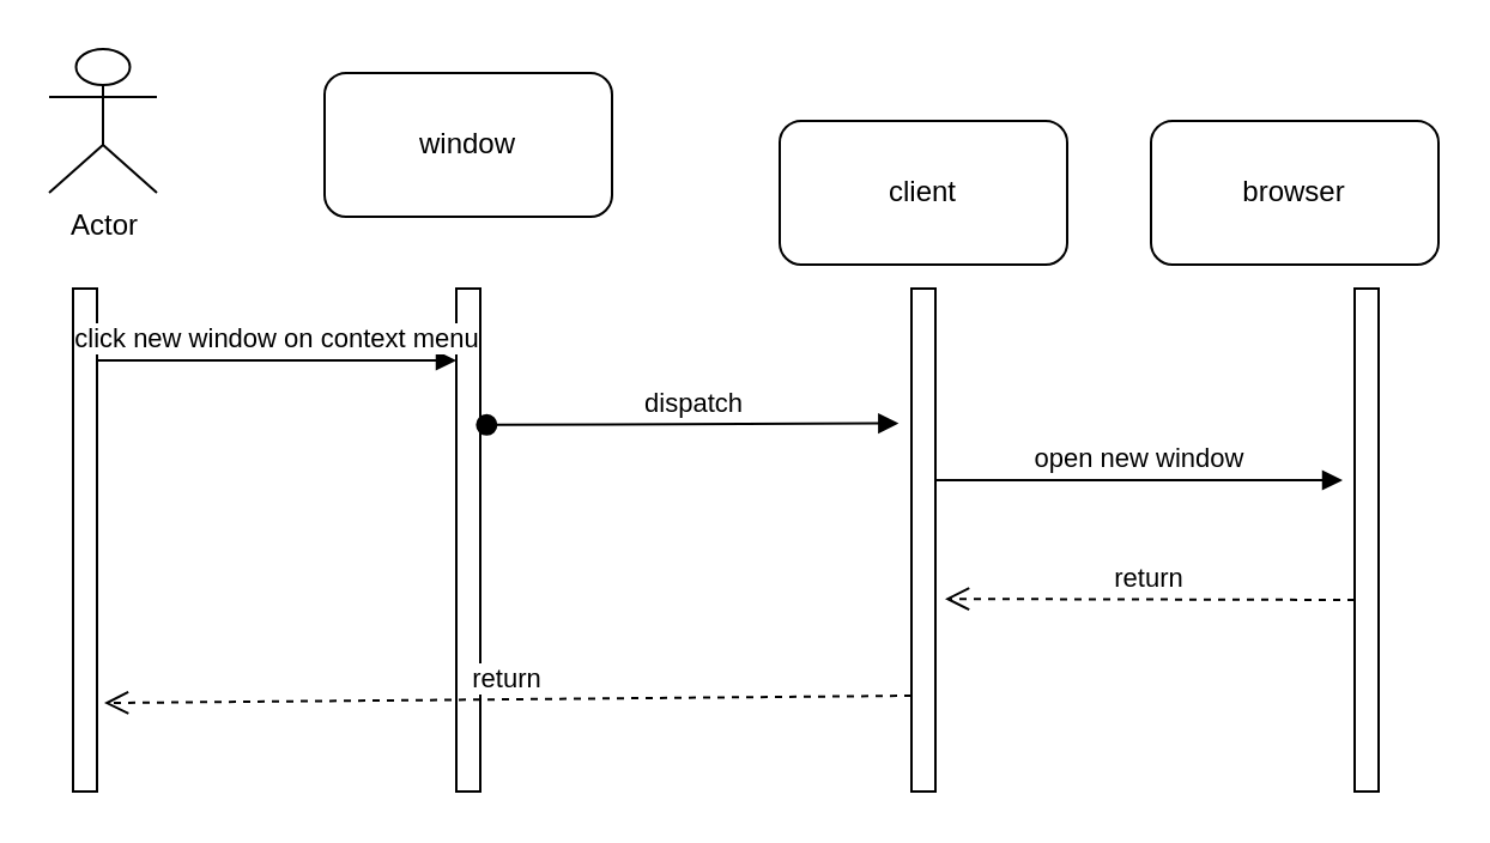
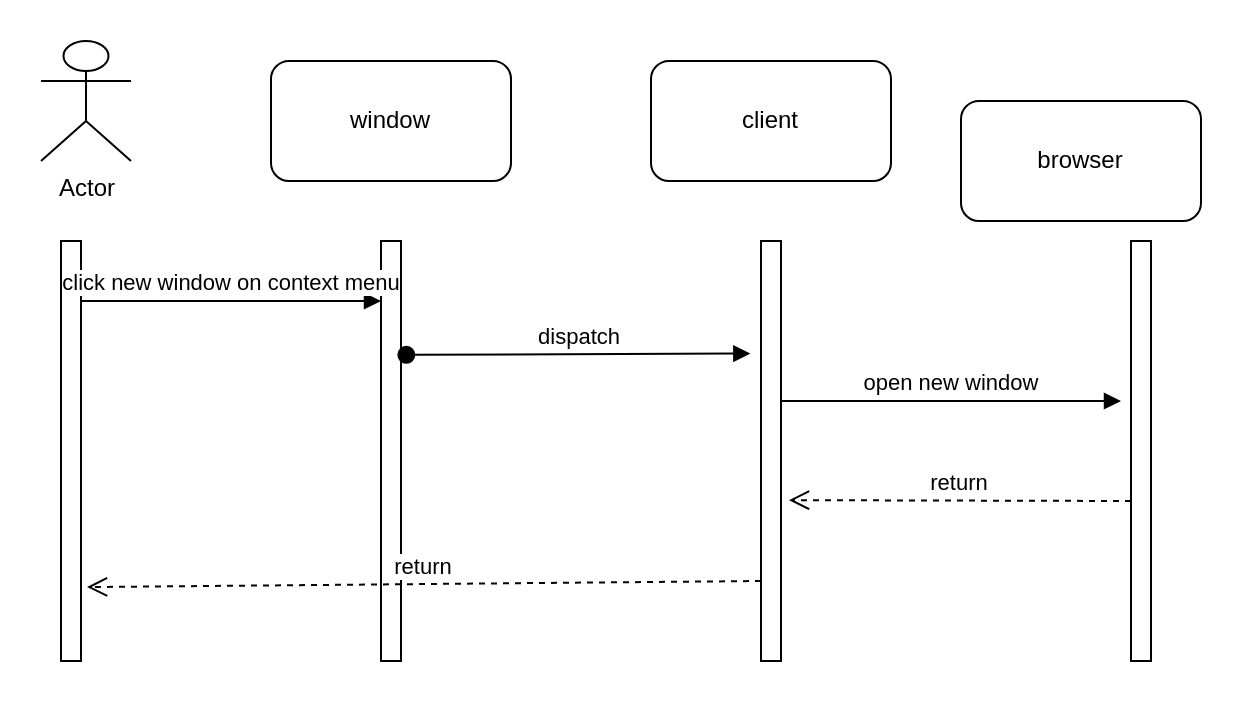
  <mxCell id="0" />
  <mxCell id="1" parent="0" />
  <mxCell id="2" value="Actor" style="shape=umlActor;verticalLabelPosition=bottom;verticalAlign=top;html=1;outlineConnect=0;" vertex="1" parent="1"><mxGeometry x="20" y="20" width="45" height="60" as="geometry" /></mxCell>
  <mxCell id="3" value="" style="html=1;points=[];perimeter=orthogonalPerimeter;" vertex="1" parent="1"><mxGeometry x="30" y="120" width="10" height="210" as="geometry" /></mxCell>
  <mxCell id="4" value="" style="html=1;points=[];perimeter=orthogonalPerimeter;" vertex="1" parent="1"><mxGeometry x="190" y="120" width="10" height="210" as="geometry" /></mxCell>
  <mxCell id="5" value="window" style="rounded=1;whiteSpace=wrap;html=1;" vertex="1" parent="1"><mxGeometry x="135" y="30" width="120" height="60" as="geometry" /></mxCell>
  <mxCell id="6" value="" style="html=1;points=[];perimeter=orthogonalPerimeter;" vertex="1" parent="1"><mxGeometry x="380" y="120" width="10" height="210" as="geometry" /></mxCell>
- <mxCell id="7" value="client" style="rounded=1;whiteSpace=wrap;html=1;" vertex="1" parent="1"><mxGeometry x="325" y="50" width="120" height="60" as="geometry" /></mxCell>
+ <mxCell id="7" value="client" style="rounded=1;whiteSpace=wrap;html=1;" vertex="1" parent="1"><mxGeometry x="325" y="30" width="120" height="60" as="geometry" /></mxCell>
  <mxCell id="8" value="" style="html=1;points=[];perimeter=orthogonalPerimeter;" vertex="1" parent="1"><mxGeometry x="565" y="120" width="10" height="210" as="geometry" /></mxCell>
  <mxCell id="9" value="browser" style="rounded=1;whiteSpace=wrap;html=1;" vertex="1" parent="1"><mxGeometry x="480" y="50" width="120" height="60" as="geometry" /></mxCell>
  <mxCell id="10" value="dispatch" style="html=1;verticalAlign=bottom;startArrow=oval;startFill=1;endArrow=block;startSize=8;rounded=0;entryX=-0.533;entryY=0.268;entryDx=0;entryDy=0;entryPerimeter=0;exitX=1.267;exitY=0.271;exitDx=0;exitDy=0;exitPerimeter=0;" edge="1" parent="1" source="4" target="6"><mxGeometry width="60" relative="1" as="geometry"><mxPoint x="200" y="150" as="sourcePoint" /><mxPoint x="260" y="150" as="targetPoint" /></mxGeometry></mxCell>
  <mxCell id="11" value="click new window on context menu" style="html=1;verticalAlign=bottom;endArrow=block;rounded=0;" edge="1" parent="1"><mxGeometry width="80" relative="1" as="geometry"><mxPoint x="40" y="150" as="sourcePoint" /><mxPoint x="190" y="150" as="targetPoint" /></mxGeometry></mxCell>
  <mxCell id="12" value="open new window" style="html=1;verticalAlign=bottom;endArrow=block;rounded=0;" edge="1" parent="1"><mxGeometry width="80" relative="1" as="geometry"><mxPoint x="390" y="200" as="sourcePoint" /><mxPoint x="560" y="200" as="targetPoint" /></mxGeometry></mxCell>
  <mxCell id="13" value="return" style="html=1;verticalAlign=bottom;endArrow=open;dashed=1;endSize=8;rounded=0;entryX=1.4;entryY=0.617;entryDx=0;entryDy=0;entryPerimeter=0;" edge="1" parent="1" target="6"><mxGeometry relative="1" as="geometry"><mxPoint x="565" y="250" as="sourcePoint" /><mxPoint x="485" y="250" as="targetPoint" /></mxGeometry></mxCell>
  <mxCell id="14" value="return" style="html=1;verticalAlign=bottom;endArrow=open;dashed=1;endSize=8;rounded=0;entryX=1.3;entryY=0.824;entryDx=0;entryDy=0;entryPerimeter=0;" edge="1" parent="1" target="3"><mxGeometry relative="1" as="geometry"><mxPoint x="380" y="290" as="sourcePoint" /><mxPoint x="300" y="290" as="targetPoint" /></mxGeometry></mxCell>
